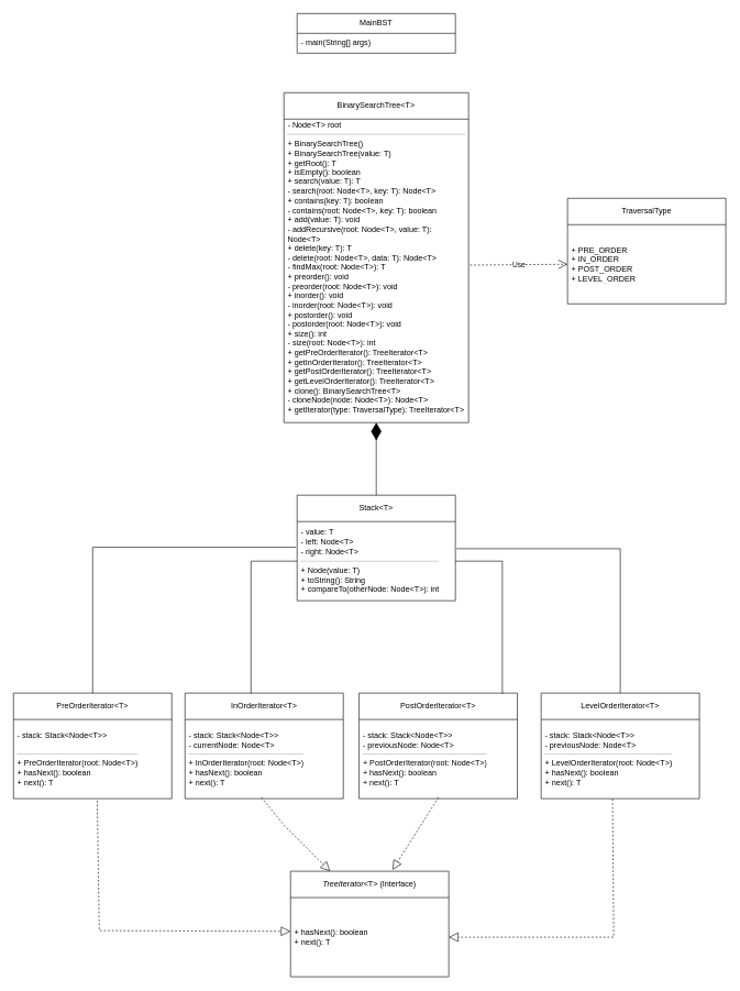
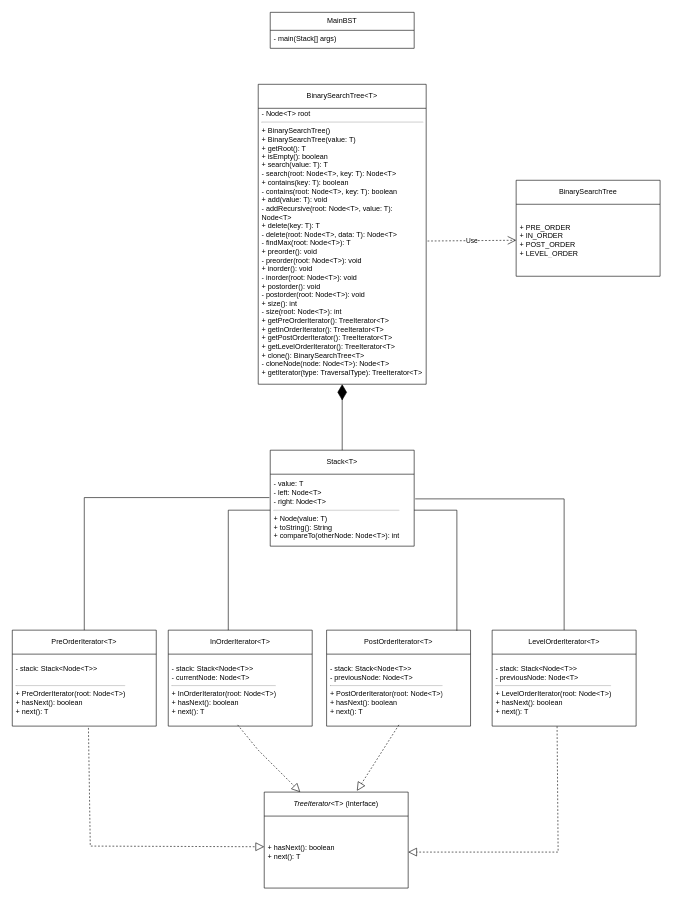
  <mxCell id="0" />
  <mxCell id="1" parent="0" />
  <mxCell id="2" value="MainBST" style="swimlane;fontStyle=0;childLayout=stackLayout;horizontal=1;startSize=30;horizontalStack=0;resizeParent=1;resizeParentMax=0;resizeLast=0;collapsible=1;marginBottom=0;whiteSpace=wrap;html=1;" parent="1" vertex="1"><mxGeometry x="450" y="20" width="240" height="60" as="geometry"><mxRectangle x="260" y="290" width="90" height="30" as="alternateBounds" /></mxGeometry></mxCell>
- <mxCell id="3" value="- main(String[] args)" style="text;strokeColor=none;fillColor=none;align=left;verticalAlign=middle;spacingLeft=4;spacingRight=4;overflow=hidden;points=[[0,0.5],[1,0.5]];portConstraint=eastwest;rotatable=0;whiteSpace=wrap;html=1;" parent="2" vertex="1"><mxGeometry y="30" width="240" height="30" as="geometry" /></mxCell>
+ <mxCell id="3" value="- main(Stack[] args)" style="text;strokeColor=none;fillColor=none;align=left;verticalAlign=middle;spacingLeft=4;spacingRight=4;overflow=hidden;points=[[0,0.5],[1,0.5]];portConstraint=eastwest;rotatable=0;whiteSpace=wrap;html=1;" parent="2" vertex="1"><mxGeometry y="30" width="240" height="30" as="geometry" /></mxCell>
  <mxCell id="4" value="BinarySearchTree&amp;lt;T&amp;gt;" style="swimlane;fontStyle=0;childLayout=stackLayout;horizontal=1;startSize=40;horizontalStack=0;resizeParent=1;resizeParentMax=0;resizeLast=0;collapsible=1;marginBottom=0;whiteSpace=wrap;html=1;" parent="1" vertex="1"><mxGeometry x="430" y="140" width="280" height="500" as="geometry" /></mxCell>
  <mxCell id="5" value="- Node&amp;lt;T&amp;gt; root&lt;div&gt;&lt;hr&gt;&lt;div&gt;&lt;div&gt;+ BinarySearchTree()&amp;nbsp; &amp;nbsp; &amp;nbsp; &amp;nbsp; &amp;nbsp; &amp;nbsp; &amp;nbsp; &amp;nbsp; &amp;nbsp; &amp;nbsp;&lt;/div&gt;&lt;div&gt;+ BinarySearchTree(value: T)&amp;nbsp; &amp;nbsp; &amp;nbsp; &amp;nbsp; &amp;nbsp; &amp;nbsp;&lt;/div&gt;&lt;div&gt;+ getRoot(): T&amp;nbsp; &amp;nbsp; &amp;nbsp; &amp;nbsp; &amp;nbsp; &amp;nbsp; &amp;nbsp; &amp;nbsp; &amp;nbsp; &amp;nbsp; &amp;nbsp; &amp;nbsp; &amp;nbsp;&lt;/div&gt;&lt;div&gt;+ isEmpty(): boolean&amp;nbsp; &amp;nbsp; &amp;nbsp; &amp;nbsp; &amp;nbsp; &amp;nbsp; &amp;nbsp; &amp;nbsp; &amp;nbsp; &amp;nbsp;&lt;/div&gt;&lt;div&gt;+ search(value: T): T&amp;nbsp; &amp;nbsp; &amp;nbsp; &amp;nbsp; &amp;nbsp; &amp;nbsp; &amp;nbsp; &amp;nbsp; &amp;nbsp;&amp;nbsp;&lt;/div&gt;&lt;div&gt;- search(root: Node&amp;lt;T&amp;gt;, key: T): Node&amp;lt;T&amp;gt;&lt;/div&gt;&lt;div&gt;+ contains(key: T): boolean&amp;nbsp; &amp;nbsp; &amp;nbsp; &amp;nbsp; &amp;nbsp; &amp;nbsp;&amp;nbsp;&lt;/div&gt;&lt;div&gt;- contains(root: Node&amp;lt;T&amp;gt;, key: T): boolean&lt;/div&gt;&lt;div&gt;+ add(value: T): void&amp;nbsp; &amp;nbsp; &amp;nbsp; &amp;nbsp; &amp;nbsp; &amp;nbsp; &amp;nbsp; &amp;nbsp; &amp;nbsp;&amp;nbsp;&lt;/div&gt;&lt;div&gt;- addRecursive(root: Node&amp;lt;T&amp;gt;, value: T): Node&amp;lt;T&amp;gt;&lt;/div&gt;&lt;div&gt;+ delete(key: T): T&amp;nbsp; &amp;nbsp; &amp;nbsp; &amp;nbsp; &amp;nbsp; &amp;nbsp; &amp;nbsp; &amp;nbsp; &amp;nbsp; &amp;nbsp;&amp;nbsp;&lt;/div&gt;&lt;div&gt;- delete(root: Node&amp;lt;T&amp;gt;, data: T): Node&amp;lt;T&amp;gt;&lt;/div&gt;&lt;div&gt;- findMax(root: Node&amp;lt;T&amp;gt;): T&amp;nbsp; &amp;nbsp; &amp;nbsp; &amp;nbsp; &amp;nbsp; &amp;nbsp;&amp;nbsp;&lt;/div&gt;&lt;div&gt;+ preorder(): void&amp;nbsp; &amp;nbsp; &amp;nbsp; &amp;nbsp; &amp;nbsp; &amp;nbsp; &amp;nbsp; &amp;nbsp; &amp;nbsp; &amp;nbsp; &amp;nbsp;&lt;/div&gt;&lt;div&gt;- preorder(root: Node&amp;lt;T&amp;gt;): void&amp;nbsp; &amp;nbsp; &amp;nbsp; &amp;nbsp;&amp;nbsp;&lt;/div&gt;&lt;div&gt;+ inorder(): void&amp;nbsp; &amp;nbsp; &amp;nbsp; &amp;nbsp; &amp;nbsp; &amp;nbsp; &amp;nbsp; &amp;nbsp; &amp;nbsp; &amp;nbsp; &amp;nbsp;&amp;nbsp;&lt;/div&gt;&lt;div&gt;- inorder(root: Node&amp;lt;T&amp;gt;): void&amp;nbsp; &amp;nbsp; &amp;nbsp; &amp;nbsp; &amp;nbsp;&lt;/div&gt;&lt;div&gt;+ postorder(): void&amp;nbsp; &amp;nbsp; &amp;nbsp; &amp;nbsp; &amp;nbsp; &amp;nbsp; &amp;nbsp; &amp;nbsp; &amp;nbsp; &amp;nbsp;&amp;nbsp;&lt;/div&gt;&lt;div&gt;- postorder(root: Node&amp;lt;T&amp;gt;): void&amp;nbsp; &amp;nbsp; &amp;nbsp; &amp;nbsp;&lt;/div&gt;&lt;div&gt;+ size(): int&amp;nbsp; &amp;nbsp; &amp;nbsp; &amp;nbsp; &amp;nbsp; &amp;nbsp; &amp;nbsp; &amp;nbsp; &amp;nbsp; &amp;nbsp; &amp;nbsp; &amp;nbsp; &amp;nbsp;&amp;nbsp;&lt;/div&gt;&lt;div&gt;- size(root: Node&amp;lt;T&amp;gt;): int&amp;nbsp; &amp;nbsp; &amp;nbsp; &amp;nbsp; &amp;nbsp; &amp;nbsp; &amp;nbsp;&lt;/div&gt;&lt;div&gt;+ getPreOrderIterator(): TreeIterator&amp;lt;T&amp;gt;&lt;/div&gt;&lt;div&gt;+ getInOrderIterator(): TreeIterator&amp;lt;T&amp;gt;&lt;/div&gt;&lt;div&gt;+ getPostOrderIterator(): TreeIterator&amp;lt;T&amp;gt;&lt;/div&gt;&lt;div&gt;+ getLevelOrderIterator(): TreeIterator&amp;lt;T&amp;gt;&lt;/div&gt;&lt;div&gt;+ clone(): BinarySearchTree&amp;lt;T&amp;gt;&amp;nbsp; &amp;nbsp; &amp;nbsp; &amp;nbsp; &amp;nbsp;&lt;/div&gt;&lt;div&gt;- cloneNode(node: Node&amp;lt;T&amp;gt;): Node&amp;lt;T&amp;gt;&amp;nbsp; &amp;nbsp;&amp;nbsp;&lt;/div&gt;&lt;div&gt;+ getIterator(type: TraversalType): TreeIterator&amp;lt;T&amp;gt;&lt;/div&gt;&lt;/div&gt;&lt;/div&gt;&lt;div&gt;&lt;br&gt;&lt;/div&gt;" style="text;strokeColor=none;fillColor=none;align=left;verticalAlign=middle;spacingLeft=4;spacingRight=4;overflow=hidden;points=[[0,0.5],[1,0.5]];portConstraint=eastwest;rotatable=0;whiteSpace=wrap;html=1;" parent="4" vertex="1"><mxGeometry y="40" width="280" height="460" as="geometry" /></mxCell>
  <mxCell id="6" value="Stack&amp;lt;T&amp;gt;" style="swimlane;fontStyle=0;childLayout=stackLayout;horizontal=1;startSize=40;horizontalStack=0;resizeParent=1;resizeParentMax=0;resizeLast=0;collapsible=1;marginBottom=0;whiteSpace=wrap;html=1;" parent="1" vertex="1"><mxGeometry x="450" y="750" width="240" height="160" as="geometry" /></mxCell>
  <mxCell id="7" value="- value: T&amp;nbsp;&lt;div&gt;- left: Node&amp;lt;T&amp;gt;&amp;nbsp;&lt;/div&gt;&lt;div&gt;- right: Node&amp;lt;T&amp;gt;&amp;nbsp; &amp;nbsp; &amp;nbsp; &amp;nbsp; &amp;nbsp; &amp;nbsp; &amp;nbsp; &amp;nbsp; &amp;nbsp; &amp;nbsp; &amp;nbsp; &amp;nbsp; &amp;nbsp; &amp;nbsp; &amp;nbsp; &amp;nbsp; &amp;nbsp; &amp;nbsp;&amp;nbsp;&lt;/div&gt;&lt;hr&gt;&lt;div&gt;+ Node(value: T)&lt;/div&gt;&lt;div&gt;+ toString(): String&lt;/div&gt;&lt;div&gt;+ compareTo(otherNode: Node&amp;lt;T&amp;gt;): int&lt;/div&gt;" style="text;strokeColor=none;fillColor=none;align=left;verticalAlign=middle;spacingLeft=4;spacingRight=4;overflow=hidden;points=[[0,0.5],[1,0.5]];portConstraint=eastwest;rotatable=0;whiteSpace=wrap;html=1;" parent="6" vertex="1"><mxGeometry y="40" width="240" height="120" as="geometry" /></mxCell>
  <mxCell id="8" value="&lt;i&gt;TreeIterator&lt;/i&gt;&amp;lt;T&amp;gt; (Interface)" style="swimlane;fontStyle=0;childLayout=stackLayout;horizontal=1;startSize=40;horizontalStack=0;resizeParent=1;resizeParentMax=0;resizeLast=0;collapsible=1;marginBottom=0;whiteSpace=wrap;html=1;" parent="1" vertex="1"><mxGeometry x="440" y="1320" width="240" height="160" as="geometry" /></mxCell>
  <mxCell id="9" value="+ hasNext(): boolean&lt;div&gt;+ next(): T&lt;/div&gt;" style="text;strokeColor=none;fillColor=none;align=left;verticalAlign=middle;spacingLeft=4;spacingRight=4;overflow=hidden;points=[[0,0.5],[1,0.5]];portConstraint=eastwest;rotatable=0;whiteSpace=wrap;html=1;" parent="8" vertex="1"><mxGeometry y="40" width="240" height="120" as="geometry" /></mxCell>
  <mxCell id="10" value="PreOrderIterator&amp;lt;T&amp;gt;" style="swimlane;fontStyle=0;childLayout=stackLayout;horizontal=1;startSize=40;horizontalStack=0;resizeParent=1;resizeParentMax=0;resizeLast=0;collapsible=1;marginBottom=0;whiteSpace=wrap;html=1;" parent="1" vertex="1"><mxGeometry y="1050" width="240" height="160" as="geometry" x="20" /></mxCell>
  <mxCell id="11" value="&lt;div&gt;- stack: Stack&amp;lt;Node&amp;lt;T&amp;gt;&amp;gt;&lt;/div&gt;&lt;div&gt;&lt;br&gt;&lt;/div&gt;&lt;hr&gt;+ PreOrderIterator(root: Node&amp;lt;T&amp;gt;)&lt;div&gt;+ hasNext(): boolean&lt;div&gt;+ next(): T&lt;/div&gt;&lt;/div&gt;" style="text;strokeColor=none;fillColor=none;align=left;verticalAlign=middle;spacingLeft=4;spacingRight=4;overflow=hidden;points=[[0,0.5],[1,0.5]];portConstraint=eastwest;rotatable=0;whiteSpace=wrap;html=1;" parent="10" vertex="1"><mxGeometry y="40" width="240" height="120" as="geometry" /></mxCell>
  <mxCell id="12" value="InOrderIterator&amp;lt;T&amp;gt;" style="swimlane;fontStyle=0;childLayout=stackLayout;horizontal=1;startSize=40;horizontalStack=0;resizeParent=1;resizeParentMax=0;resizeLast=0;collapsible=1;marginBottom=0;whiteSpace=wrap;html=1;" parent="1" vertex="1"><mxGeometry x="280" y="1050" width="240" height="160" as="geometry" /></mxCell>
  <mxCell id="13" value="&lt;div&gt;- stack: Stack&amp;lt;Node&amp;lt;T&amp;gt;&amp;gt;&lt;/div&gt;&lt;div&gt;- currentNode: Node&amp;lt;T&amp;gt;&lt;/div&gt;&lt;hr&gt;+ InOrderIterator(root: Node&amp;lt;T&amp;gt;)&lt;div&gt;+ hasNext(): boolean&lt;div&gt;+ next(): T&lt;/div&gt;&lt;/div&gt;" style="text;strokeColor=none;fillColor=none;align=left;verticalAlign=middle;spacingLeft=4;spacingRight=4;overflow=hidden;points=[[0,0.5],[1,0.5]];portConstraint=eastwest;rotatable=0;whiteSpace=wrap;html=1;" parent="12" vertex="1"><mxGeometry y="40" width="240" height="120" as="geometry" /></mxCell>
  <mxCell id="14" value="PostOrderIterator&amp;lt;T&amp;gt;" style="swimlane;fontStyle=0;childLayout=stackLayout;horizontal=1;startSize=40;horizontalStack=0;resizeParent=1;resizeParentMax=0;resizeLast=0;collapsible=1;marginBottom=0;whiteSpace=wrap;html=1;" parent="1" vertex="1"><mxGeometry x="544" y="1050" width="240" height="160" as="geometry" /></mxCell>
  <mxCell id="15" value="&lt;div&gt;- stack: Stack&amp;lt;Node&amp;lt;T&amp;gt;&amp;gt;&lt;/div&gt;&lt;div&gt;- previousNode: Node&amp;lt;T&amp;gt;&lt;/div&gt;&lt;hr&gt;+ PostOrderIterator(root: Node&amp;lt;T&amp;gt;)&lt;div&gt;+ hasNext(): boolean&lt;div&gt;+ next(): T&lt;/div&gt;&lt;/div&gt;" style="text;strokeColor=none;fillColor=none;align=left;verticalAlign=middle;spacingLeft=4;spacingRight=4;overflow=hidden;points=[[0,0.5],[1,0.5]];portConstraint=eastwest;rotatable=0;whiteSpace=wrap;html=1;" parent="14" vertex="1"><mxGeometry y="40" width="240" height="120" as="geometry" /></mxCell>
  <mxCell id="16" value="LevelOrderIterator&amp;lt;T&amp;gt;" style="swimlane;fontStyle=0;childLayout=stackLayout;horizontal=1;startSize=40;horizontalStack=0;resizeParent=1;resizeParentMax=0;resizeLast=0;collapsible=1;marginBottom=0;whiteSpace=wrap;html=1;" parent="1" vertex="1"><mxGeometry x="820" y="1050" width="240" height="160" as="geometry" /></mxCell>
  <mxCell id="17" value="&lt;div&gt;- stack: Stack&amp;lt;Node&amp;lt;T&amp;gt;&amp;gt;&lt;/div&gt;&lt;div&gt;- previousNode: Node&amp;lt;T&amp;gt;&lt;/div&gt;&lt;hr&gt;+ LevelOrderIterator(root: Node&amp;lt;T&amp;gt;)&lt;div&gt;+ hasNext(): boolean&lt;div&gt;+ next(): T&lt;/div&gt;&lt;/div&gt;" style="text;strokeColor=none;fillColor=none;align=left;verticalAlign=middle;spacingLeft=4;spacingRight=4;overflow=hidden;points=[[0,0.5],[1,0.5]];portConstraint=eastwest;rotatable=0;whiteSpace=wrap;html=1;" parent="16" vertex="1"><mxGeometry y="40" width="240" height="120" as="geometry" /></mxCell>
- <mxCell id="18" value="TraversalType" style="swimlane;fontStyle=0;childLayout=stackLayout;horizontal=1;startSize=40;horizontalStack=0;resizeParent=1;resizeParentMax=0;resizeLast=0;collapsible=1;marginBottom=0;whiteSpace=wrap;html=1;" parent="1" vertex="1"><mxGeometry x="860" y="300" width="240" height="160" as="geometry" /></mxCell>
+ <mxCell id="18" value="BinarySearchTree" style="swimlane;fontStyle=0;childLayout=stackLayout;horizontal=1;startSize=40;horizontalStack=0;resizeParent=1;resizeParentMax=0;resizeLast=0;collapsible=1;marginBottom=0;whiteSpace=wrap;html=1;" parent="1" vertex="1"><mxGeometry x="860" y="300" width="240" height="160" as="geometry" /></mxCell>
  <mxCell id="19" value="+ PRE_ORDER&lt;div&gt;+ IN_ORDER&lt;/div&gt;&lt;div&gt;+ POST_ORDER&lt;/div&gt;&lt;div&gt;+ LEVEL_ORDER&lt;/div&gt;" style="text;strokeColor=none;fillColor=none;align=left;verticalAlign=middle;spacingLeft=4;spacingRight=4;overflow=hidden;points=[[0,0.5],[1,0.5]];portConstraint=eastwest;rotatable=0;whiteSpace=wrap;html=1;" parent="18" vertex="1"><mxGeometry y="40" width="240" height="120" as="geometry" /></mxCell>
  <mxCell id="20" value="" style="endArrow=diamondThin;endFill=1;endSize=24;html=1;rounded=0;exitX=0.5;exitY=0;exitDx=0;exitDy=0;entryX=0.5;entryY=1;entryDx=0;entryDy=0;entryPerimeter=0;" parent="1" source="6" target="5" edge="1"><mxGeometry width="160" relative="1" as="geometry"><mxPoint x="520" y="750" as="sourcePoint" /><mxPoint x="570" y="650" as="targetPoint" /><Array as="points"><mxPoint x="570" y="660" /></Array></mxGeometry></mxCell>
  <mxCell id="21" value="" style="endArrow=block;dashed=1;endFill=0;endSize=12;html=1;rounded=0;exitX=0.529;exitY=1.025;exitDx=0;exitDy=0;exitPerimeter=0;entryX=0;entryY=0.426;entryDx=0;entryDy=0;entryPerimeter=0;" parent="1" source="11" target="9" edge="1"><mxGeometry width="160" relative="1" as="geometry"><mxPoint x="170" y="870" as="sourcePoint" /><mxPoint x="330" y="870" as="targetPoint" /><Array as="points"><mxPoint x="150" y="1410" /></Array></mxGeometry></mxCell>
  <mxCell id="22" value="" style="endArrow=block;dashed=1;endFill=0;endSize=12;html=1;rounded=0;entryX=0.25;entryY=0;entryDx=0;entryDy=0;exitX=0.482;exitY=0.983;exitDx=0;exitDy=0;exitPerimeter=0;" parent="1" source="13" target="8" edge="1"><mxGeometry width="160" relative="1" as="geometry"><mxPoint x="340" y="1260" as="sourcePoint" /><mxPoint x="500" y="1260" as="targetPoint" /><Array as="points"><mxPoint x="430" y="1250" /></Array></mxGeometry></mxCell>
  <mxCell id="23" value="" style="endArrow=block;dashed=1;endFill=0;endSize=12;html=1;rounded=0;exitX=0.502;exitY=0.983;exitDx=0;exitDy=0;exitPerimeter=0;entryX=0.644;entryY=-0.013;entryDx=0;entryDy=0;entryPerimeter=0;" parent="1" source="15" target="8" edge="1"><mxGeometry width="160" relative="1" as="geometry"><mxPoint x="510" y="1260" as="sourcePoint" /><mxPoint x="670" y="1260" as="targetPoint" /></mxGeometry></mxCell>
  <mxCell id="24" value="" style="endArrow=block;dashed=1;endFill=0;endSize=12;html=1;rounded=0;exitX=0.451;exitY=1.004;exitDx=0;exitDy=0;exitPerimeter=0;entryX=1;entryY=0.5;entryDx=0;entryDy=0;" parent="1" source="17" target="9" edge="1"><mxGeometry width="160" relative="1" as="geometry"><mxPoint x="850" y="1290" as="sourcePoint" /><mxPoint x="1010" y="1290" as="targetPoint" /><Array as="points"><mxPoint x="930" y="1420" /></Array></mxGeometry></mxCell>
  <mxCell id="25" value="" style="endArrow=none;html=1;edgeStyle=orthogonalEdgeStyle;rounded=0;exitX=0.5;exitY=0;exitDx=0;exitDy=0;entryX=-0.006;entryY=0.325;entryDx=0;entryDy=0;entryPerimeter=0;" parent="1" source="10" target="7" edge="1"><mxGeometry relative="1" as="geometry"><mxPoint x="180" y="870" as="sourcePoint" /><mxPoint x="340" y="870" as="targetPoint" /></mxGeometry></mxCell>
  <mxCell id="26" value="" style="endArrow=none;html=1;edgeStyle=orthogonalEdgeStyle;rounded=0;exitX=0.417;exitY=0;exitDx=0;exitDy=0;entryX=0;entryY=0.5;entryDx=0;entryDy=0;exitPerimeter=0;" parent="1" source="12" target="7" edge="1"><mxGeometry relative="1" as="geometry"><mxPoint x="150" y="1060" as="sourcePoint" /><mxPoint x="459" y="839" as="targetPoint" /></mxGeometry></mxCell>
  <mxCell id="27" value="" style="endArrow=none;html=1;edgeStyle=orthogonalEdgeStyle;rounded=0;exitX=0.905;exitY=0.007;exitDx=0;exitDy=0;exitPerimeter=0;entryX=1;entryY=0.5;entryDx=0;entryDy=0;" parent="1" source="14" target="7" edge="1"><mxGeometry relative="1" as="geometry"><mxPoint x="520" y="1120" as="sourcePoint" /><mxPoint x="664" y="911" as="targetPoint" /></mxGeometry></mxCell>
  <mxCell id="28" value="" style="endArrow=none;html=1;edgeStyle=orthogonalEdgeStyle;rounded=0;exitX=0.5;exitY=0;exitDx=0;exitDy=0;entryX=1.007;entryY=0.343;entryDx=0;entryDy=0;entryPerimeter=0;" parent="1" source="16" target="7" edge="1"><mxGeometry relative="1" as="geometry"><mxPoint x="900" y="1007" as="sourcePoint" /><mxPoint x="933" y="810" as="targetPoint" /></mxGeometry></mxCell>
  <mxCell id="29" value="Use" style="endArrow=open;endSize=12;dashed=1;html=1;rounded=0;exitX=1.008;exitY=0.481;exitDx=0;exitDy=0;exitPerimeter=0;entryX=0;entryY=0.5;entryDx=0;entryDy=0;" edge="1" parent="1" source="5" target="19"><mxGeometry width="160" relative="1" as="geometry"><mxPoint x="690" y="350" as="sourcePoint" /><mxPoint x="850" y="350" as="targetPoint" /></mxGeometry></mxCell>
